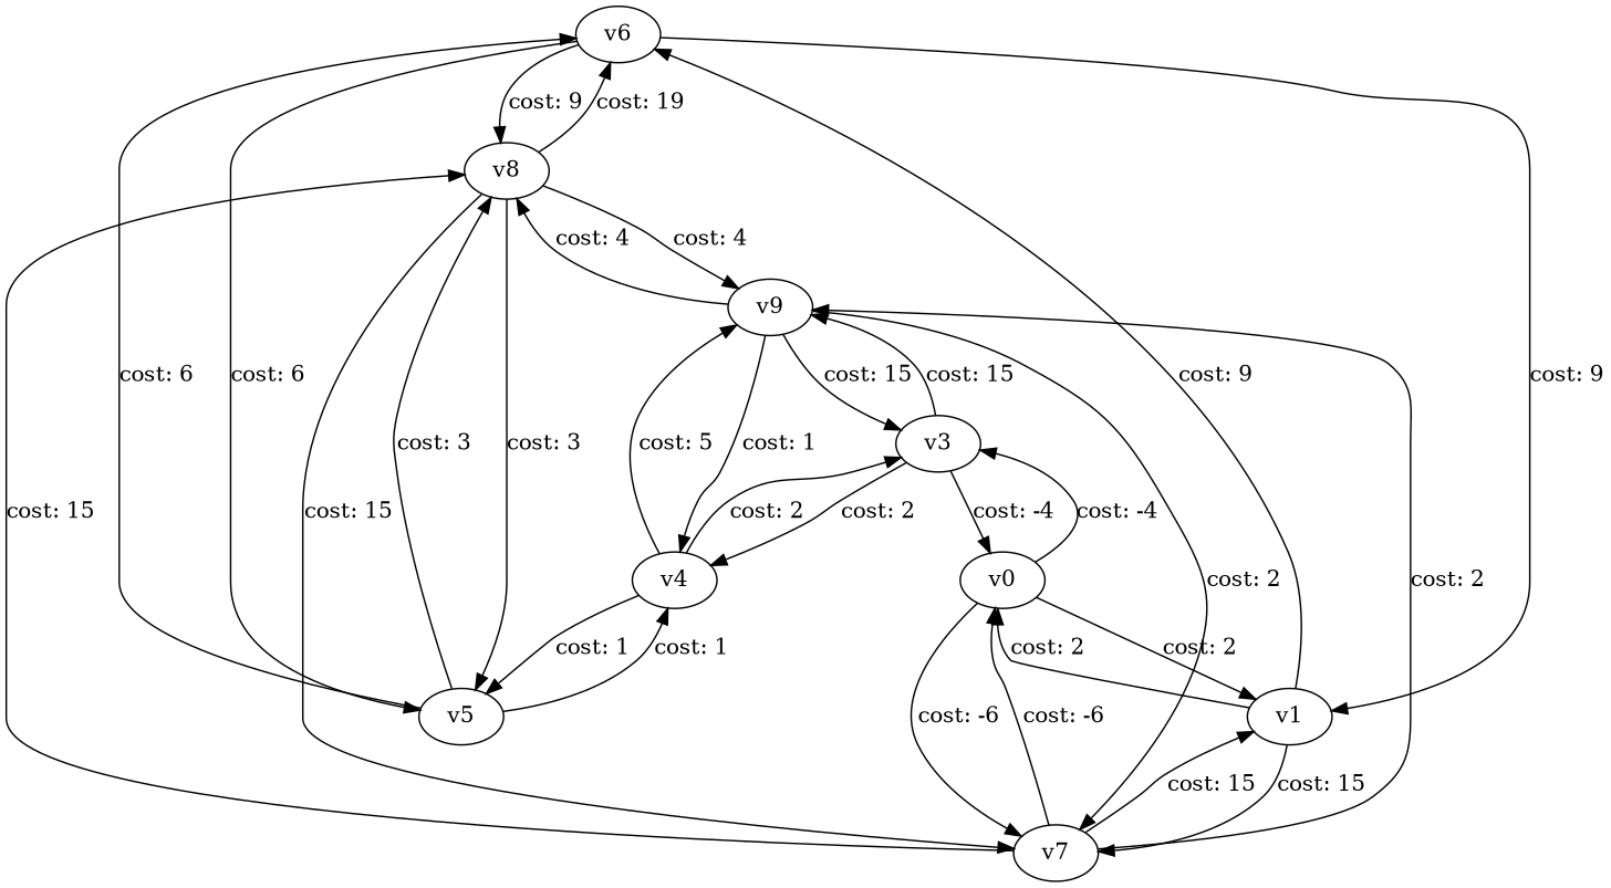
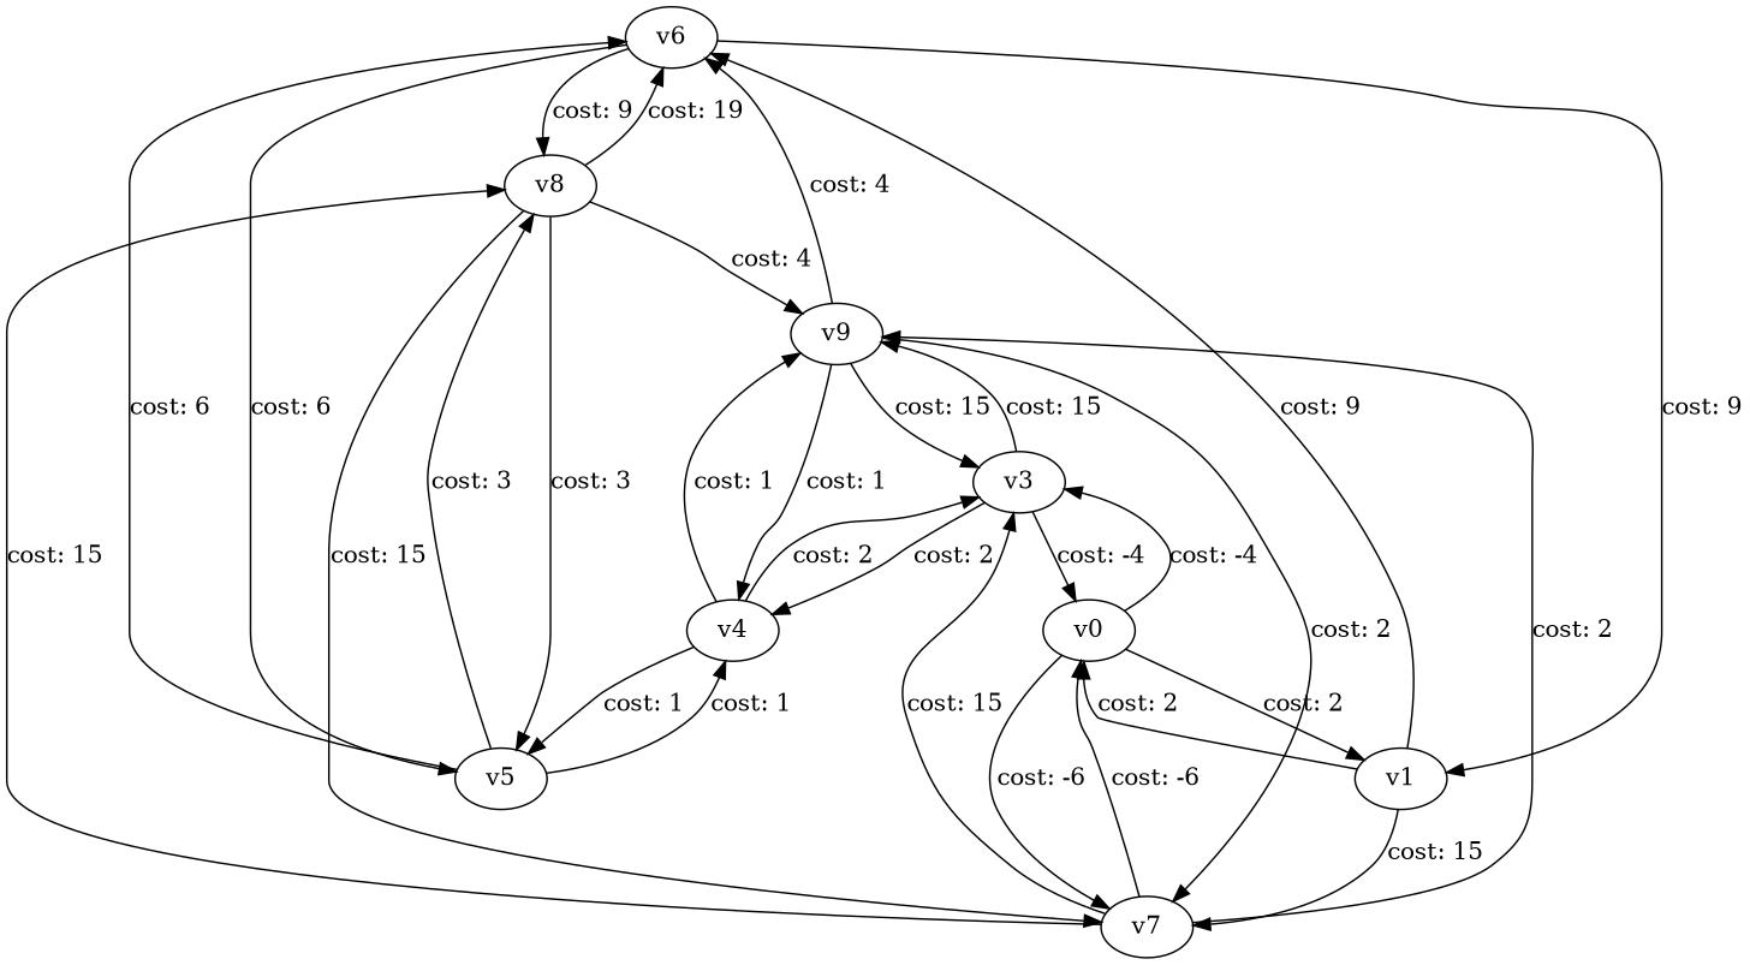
  digraph {
    n1 [label=v6]
    n2 [label=v8]
    n3 [label=v1]
    n4 [label=v5]
    n5 [label=v7]
    n6 [label=v9]
    n7 [label=v0]
    n8 [label=v4]
    n9 [label=v3]
    n1 -> n2 [label="cost: 9"]
    n1 -> n3 [label="cost: 9"]
    n1 -> n4 [label="cost: 6"]
    n2 -> n1 [label="cost: 19"]
    n2 -> n4 [label="cost: 3"]
    n2 -> n5 [label="cost: 15"]
    n2 -> n6 [label="cost: 4"]
    n3 -> n1 [label="cost: 9"]
    n3 -> n5 [label="cost: 15"]
    n3 -> n7 [label="cost: 2"]
    n4 -> n1 [label="cost: 6"]
    n4 -> n2 [label="cost: 3"]
    n4 -> n8 [label="cost: 1"]
    n5 -> n2 [label="cost: 15"]
-   n5 -> n3 [label="cost: 15"]
+   n5 -> n9 [label="cost: 15"]
    n5 -> n6 [label="cost: 2"]
    n5 -> n7 [label="cost: -6"]
-   n6 -> n2 [label="cost: 4"]
+   n6 -> n1 [label="cost: 4"]
    n6 -> n5 [label="cost: 2"]
    n6 -> n8 [label="cost: 1"]
    n6 -> n9 [label="cost: 15"]
    n7 -> n3 [label="cost: 2"]
    n7 -> n5 [label="cost: -6"]
    n7 -> n9 [label="cost: -4"]
    n8 -> n4 [label="cost: 1"]
-   n8 -> n6 [label="cost: 5"]
+   n8 -> n6 [label="cost: 1"]
    n8 -> n9 [label="cost: 2"]
    n9 -> n6 [label="cost: 15"]
    n9 -> n7 [label="cost: -4"]
    n9 -> n8 [label="cost: 2"]
  }
